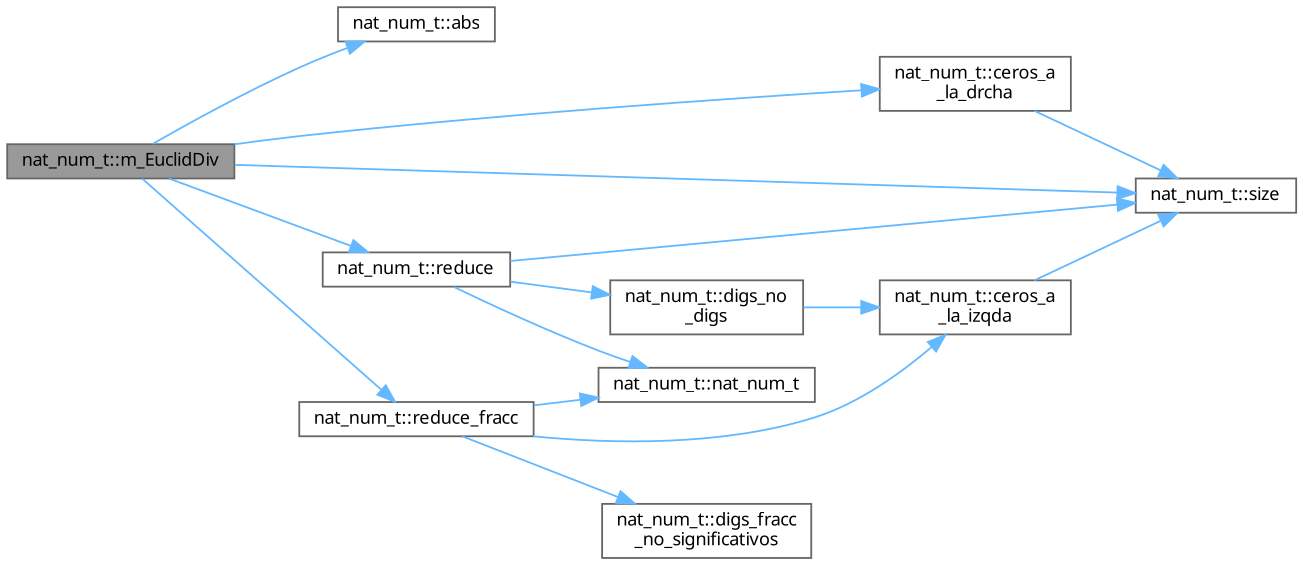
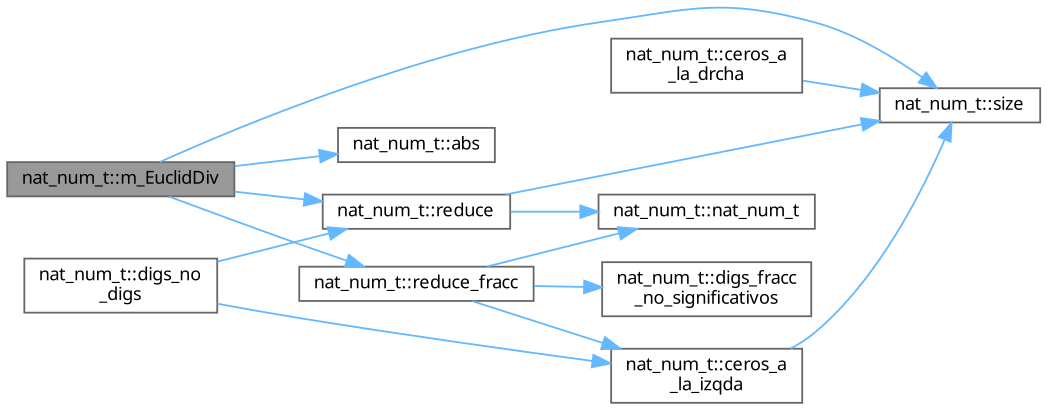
  digraph {
    fontname="Noto Sans"
    rankdir=LR
    node [color=grey40 fillcolor=white fontname="Noto Sans" fontsize=10 shape=box style=filled]
    edge [color=steelblue1 fontname="Noto Sans" fontsize=10 labelfontname=Helvetica labelfontsize=10 style=solid]
    n1 [color=gray40 fillcolor=grey60 fontcolor=black height=0.2 label="nat_num_t::m_EuclidDiv" width=0.4]
    n2 [height=0.2 label="nat_num_t::abs" width=0.4]
    n3 [height=0.2 label="nat_num_t::ceros_a\l_la_drcha" width=0.4]
    n4 [height=0.2 label="nat_num_t::size" width=0.4]
    n5 [height=0.2 label="nat_num_t::reduce" width=0.4]
    n6 [height=0.2 label="nat_num_t::reduce_fracc" width=0.4]
    n7 [height=0.2 label="nat_num_t::digs_no\l_digs" width=0.4]
    n8 [height=0.2 label="nat_num_t::nat_num_t" width=0.4]
    n9 [height=0.2 label="nat_num_t::ceros_a\l_la_izqda" width=0.4]
    n10 [height=0.2 label="nat_num_t::digs_fracc\l_no_significativos" width=0.4]
    n1 -> n2
-   n1 -> n3
    n1 -> n4
    n1 -> n5
    n1 -> n6
    n3 -> n4
    n5 -> n4
-   n5 -> n7
+   n7 -> n5
    n5 -> n8
    n6 -> n8
    n6 -> n9
    n6 -> n10
    n7 -> n9
    n9 -> n4
  }
